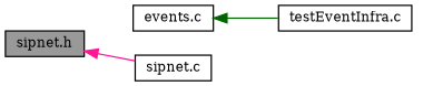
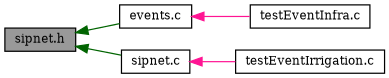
  digraph {
    fontname="DejaVu Serif"
    rankdir=LR
    node [color=black fillcolor=white fontname="DejaVu Serif" fontsize=10 shape=box style=filled]
    edge [color=darkgreen dir=back fontname="DejaVu Serif" fontsize=10 labelfontname=Helvetica labelfontsize=10 style=solid]
    n1 [fillcolor=grey60 fontcolor=black height=0.2 label="sipnet.h" width=0.4]
    n2 [height=0.2 label="events.c" width=0.4]
    n3 [height=0.2 label="sipnet.c" width=0.4]
    n4 [height=0.2 label="testEventInfra.c" width=0.4]
-   n1 -> n3 [color=deeppink]
-   n2 -> n4
+   n5 [height=0.2 label="testEventIrrigation.c" width=0.4]
+   n1 -> n2
+   n1 -> n3
+   n2 -> n4 [color=deeppink]
+   n3 -> n5 [color=deeppink]
  }
